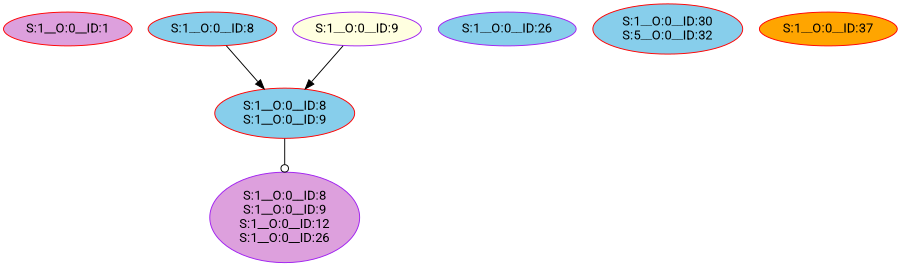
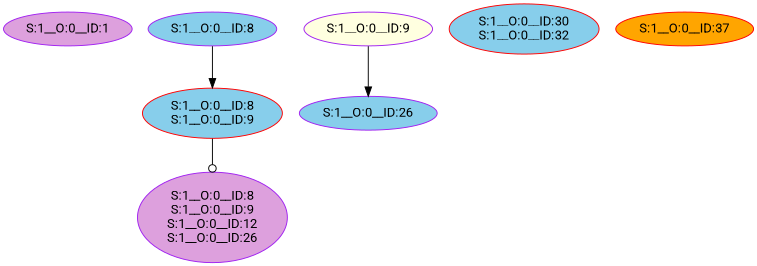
  strict digraph {
    fontname=Roboto
    node [color=purple fillcolor=skyblue fontname=Roboto style=filled]
    edge [arrowhead=normal fontname=Roboto]
-   n1 [color=red fillcolor=plum label="S:1__O:0__ID:1"]
-   n2 [color=red label="S:1__O:0__ID:8"]
+   n1 [fillcolor=plum label="S:1__O:0__ID:1"]
+   n2 [label="S:1__O:0__ID:8"]
    n3 [color=red label="S:1__O:0__ID:8\nS:1__O:0__ID:9"]
    n4 [fillcolor=plum label="S:1__O:0__ID:8\nS:1__O:0__ID:9\nS:1__O:0__ID:12\nS:1__O:0__ID:26"]
    n5 [fillcolor=lightyellow label="S:1__O:0__ID:9"]
    n6 [label="S:1__O:0__ID:26"]
-   n7 [color=red label="S:1__O:0__ID:30\nS:5__O:0__ID:32"]
+   n7 [color=red label="S:1__O:0__ID:30\nS:1__O:0__ID:32"]
    n8 [color=red fillcolor=orange label="S:1__O:0__ID:37"]
    n2 -> n3
    n3 -> n4 [arrowhead=odot]
-   n5 -> n3
+   n5 -> n6
  }
